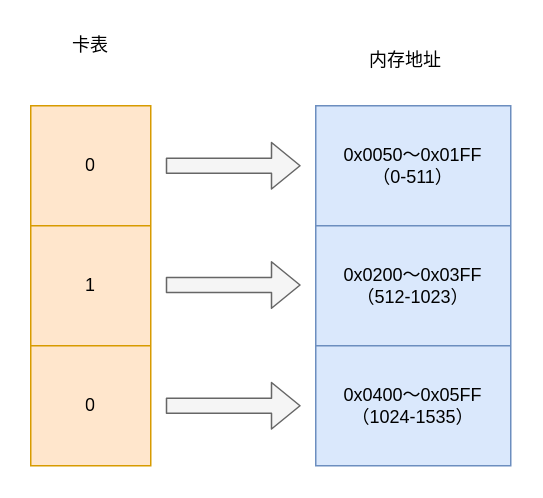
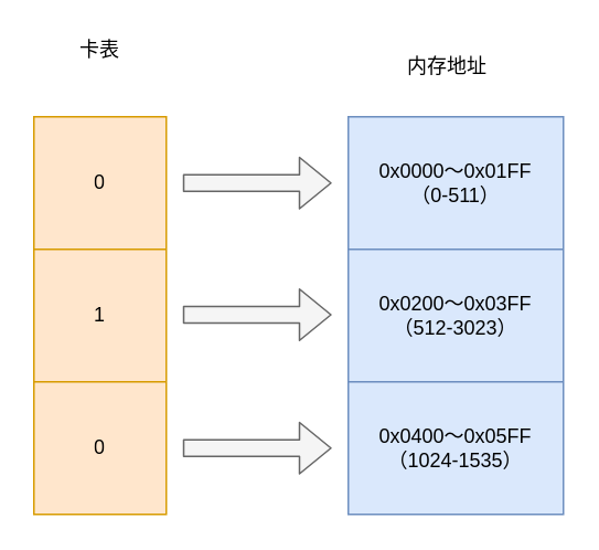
  <mxCell id="0" />
  <mxCell id="1" parent="0" />
  <mxCell id="2" value="" style="shape=table;html=1;whiteSpace=wrap;startSize=0;container=1;collapsible=0;childLayout=tableLayout;fillColor=#ffe6cc;strokeColor=#d79b00;" vertex="1" parent="1"><mxGeometry x="20" y="70" width="80" height="240" as="geometry" /></mxCell>
  <mxCell id="3" value="" style="shape=partialRectangle;html=1;whiteSpace=wrap;collapsible=0;dropTarget=0;pointerEvents=0;fillColor=none;top=0;left=0;bottom=0;right=0;points=[[0,0.5],[1,0.5]];portConstraint=eastwest;" vertex="1" parent="2"><mxGeometry width="80" height="80" as="geometry" /></mxCell>
  <mxCell id="4" value="0" style="shape=partialRectangle;html=1;whiteSpace=wrap;connectable=0;fillColor=none;top=0;left=0;bottom=0;right=0;overflow=hidden;pointerEvents=1;" vertex="1" parent="3"><mxGeometry width="80" height="80" as="geometry" /></mxCell>
  <mxCell id="5" value="" style="shape=partialRectangle;html=1;whiteSpace=wrap;collapsible=0;dropTarget=0;pointerEvents=0;fillColor=none;top=0;left=0;bottom=0;right=0;points=[[0,0.5],[1,0.5]];portConstraint=eastwest;" vertex="1" parent="2"><mxGeometry y="80" width="80" height="80" as="geometry" /></mxCell>
  <mxCell id="6" value="1" style="shape=partialRectangle;html=1;whiteSpace=wrap;connectable=0;fillColor=none;top=0;left=0;bottom=0;right=0;overflow=hidden;pointerEvents=1;" vertex="1" parent="5"><mxGeometry width="80" height="80" as="geometry" /></mxCell>
  <mxCell id="7" value="" style="shape=partialRectangle;html=1;whiteSpace=wrap;collapsible=0;dropTarget=0;pointerEvents=0;fillColor=none;top=0;left=0;bottom=0;right=0;points=[[0,0.5],[1,0.5]];portConstraint=eastwest;" vertex="1" parent="2"><mxGeometry y="160" width="80" height="80" as="geometry" /></mxCell>
  <mxCell id="8" value="0" style="shape=partialRectangle;html=1;whiteSpace=wrap;connectable=0;fillColor=none;top=0;left=0;bottom=0;right=0;overflow=hidden;pointerEvents=1;" vertex="1" parent="7"><mxGeometry width="80" height="80" as="geometry" /></mxCell>
  <mxCell id="9" value="" style="shape=table;html=1;whiteSpace=wrap;startSize=0;container=1;collapsible=0;childLayout=tableLayout;fillColor=#dae8fc;strokeColor=#6c8ebf;" vertex="1" parent="1"><mxGeometry x="210" y="70" width="130" height="240" as="geometry" /></mxCell>
  <mxCell id="10" value="" style="shape=partialRectangle;html=1;whiteSpace=wrap;collapsible=0;dropTarget=0;pointerEvents=0;fillColor=none;top=0;left=0;bottom=0;right=0;points=[[0,0.5],[1,0.5]];portConstraint=eastwest;" vertex="1" parent="9"><mxGeometry width="130" height="80" as="geometry" /></mxCell>
- <mxCell id="11" value="0x0050～0x01FF&lt;br&gt;（0-511）" style="shape=partialRectangle;html=1;whiteSpace=wrap;connectable=0;fillColor=none;top=0;left=0;bottom=0;right=0;overflow=hidden;pointerEvents=1;" vertex="1" parent="10"><mxGeometry width="130" height="80" as="geometry" /></mxCell>
+ <mxCell id="11" value="0x0000～0x01FF&lt;br&gt;（0-511）" style="shape=partialRectangle;html=1;whiteSpace=wrap;connectable=0;fillColor=none;top=0;left=0;bottom=0;right=0;overflow=hidden;pointerEvents=1;" vertex="1" parent="10"><mxGeometry width="130" height="80" as="geometry" /></mxCell>
  <mxCell id="12" value="" style="shape=partialRectangle;html=1;whiteSpace=wrap;collapsible=0;dropTarget=0;pointerEvents=0;fillColor=none;top=0;left=0;bottom=0;right=0;points=[[0,0.5],[1,0.5]];portConstraint=eastwest;" vertex="1" parent="9"><mxGeometry y="80" width="130" height="80" as="geometry" /></mxCell>
- <mxCell id="13" value="0x0200～0x03FF&lt;br&gt;（512-1023）" style="shape=partialRectangle;html=1;whiteSpace=wrap;connectable=0;fillColor=none;top=0;left=0;bottom=0;right=0;overflow=hidden;pointerEvents=1;" vertex="1" parent="12"><mxGeometry width="130" height="80" as="geometry" /></mxCell>
+ <mxCell id="13" value="0x0200～0x03FF&lt;br&gt;（512-3023）" style="shape=partialRectangle;html=1;whiteSpace=wrap;connectable=0;fillColor=none;top=0;left=0;bottom=0;right=0;overflow=hidden;pointerEvents=1;" vertex="1" parent="12"><mxGeometry width="130" height="80" as="geometry" /></mxCell>
  <mxCell id="14" value="" style="shape=partialRectangle;html=1;whiteSpace=wrap;collapsible=0;dropTarget=0;pointerEvents=0;fillColor=none;top=0;left=0;bottom=0;right=0;points=[[0,0.5],[1,0.5]];portConstraint=eastwest;" vertex="1" parent="9"><mxGeometry y="160" width="130" height="80" as="geometry" /></mxCell>
  <mxCell id="15" value="0x0400～0x05FF&lt;br&gt;（1024-1535）" style="shape=partialRectangle;html=1;whiteSpace=wrap;connectable=0;fillColor=none;top=0;left=0;bottom=0;right=0;overflow=hidden;pointerEvents=1;" vertex="1" parent="14"><mxGeometry width="130" height="80" as="geometry" /></mxCell>
  <mxCell id="16" value="卡表" style="text;html=1;strokeColor=none;fillColor=none;align=center;verticalAlign=middle;whiteSpace=wrap;rounded=0;" vertex="1" parent="1"><mxGeometry x="40" y="20" width="40" height="20" as="geometry" /></mxCell>
  <mxCell id="17" value="内存地址" style="text;html=1;strokeColor=none;fillColor=none;align=center;verticalAlign=middle;whiteSpace=wrap;rounded=0;" vertex="1" parent="1"><mxGeometry x="245" y="30" width="50" height="20" as="geometry" /></mxCell>
  <mxCell id="18" value="" style="shape=flexArrow;endArrow=classic;html=1;fillColor=#f5f5f5;strokeColor=#666666;" edge="1" parent="1"><mxGeometry width="50" height="50" relative="1" as="geometry"><mxPoint x="110" y="110" as="sourcePoint" /><mxPoint x="200" y="110" as="targetPoint" /></mxGeometry></mxCell>
  <mxCell id="19" value="" style="shape=flexArrow;endArrow=classic;html=1;fillColor=#f5f5f5;strokeColor=#666666;" edge="1" parent="1"><mxGeometry width="50" height="50" relative="1" as="geometry"><mxPoint x="110" y="189.5" as="sourcePoint" /><mxPoint x="200" y="189.5" as="targetPoint" /></mxGeometry></mxCell>
  <mxCell id="20" value="" style="shape=flexArrow;endArrow=classic;html=1;fillColor=#f5f5f5;strokeColor=#666666;" edge="1" parent="1"><mxGeometry width="50" height="50" relative="1" as="geometry"><mxPoint x="110" y="270" as="sourcePoint" /><mxPoint x="200" y="270" as="targetPoint" /></mxGeometry></mxCell>
